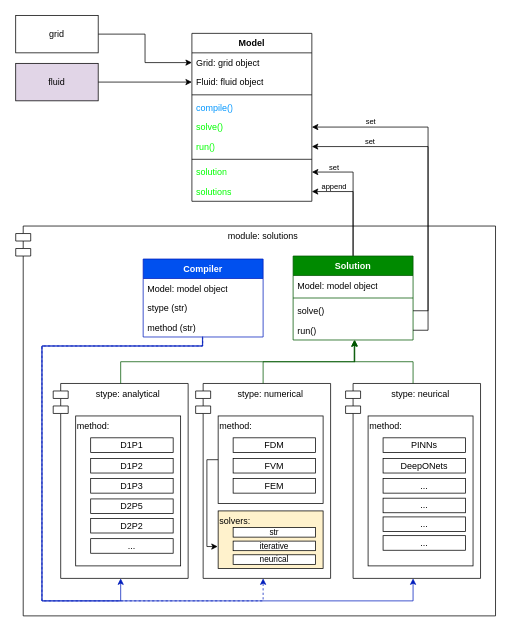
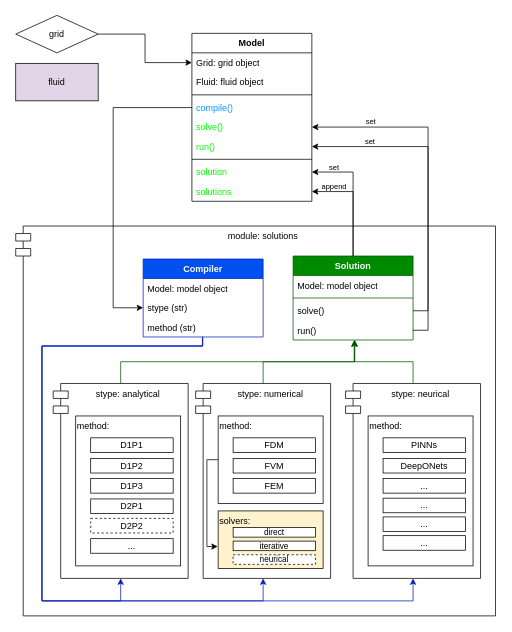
  <mxCell id="0" />
  <mxCell id="1" parent="0" />
  <mxCell id="2" value="module: solutions" style="shape=module;align=left;spacingLeft=20;align=center;verticalAlign=top;whiteSpace=wrap;html=1;" parent="1" vertex="1"><mxGeometry x="20" y="301" width="640" height="520" as="geometry" /></mxCell>
  <mxCell id="3" style="edgeStyle=orthogonalEdgeStyle;rounded=0;orthogonalLoop=1;jettySize=auto;html=1;exitX=1;exitY=0.5;exitDx=0;exitDy=0;" parent="1" source="4" target="8" edge="1"><mxGeometry relative="1" as="geometry" /></mxCell>
- <mxCell id="4" value="grid" style="html=1;whiteSpace=wrap;" parent="1" vertex="1"><mxGeometry x="20" y="20" width="110" height="50" as="geometry" /></mxCell>
- <mxCell id="5" style="edgeStyle=orthogonalEdgeStyle;rounded=0;orthogonalLoop=1;jettySize=auto;html=1;exitX=1;exitY=0.5;exitDx=0;exitDy=0;" parent="1" source="6" target="9" edge="1"><mxGeometry relative="1" as="geometry" /></mxCell>
+ <mxCell id="4" value="grid" style="rhombus;html=1;whiteSpace=wrap;" parent="1" vertex="1"><mxGeometry x="20" y="20" width="110" height="50" as="geometry" /></mxCell>
  <mxCell id="6" value="fluid" style="html=1;whiteSpace=wrap;fillColor=#e1d5e7;" parent="1" vertex="1"><mxGeometry x="20" y="84" width="110" height="50" as="geometry" /></mxCell>
  <mxCell id="7" value="Model" style="swimlane;fontStyle=1;align=center;verticalAlign=top;childLayout=stackLayout;horizontal=1;startSize=26;horizontalStack=0;resizeParent=1;resizeParentMax=0;resizeLast=0;collapsible=1;marginBottom=0;whiteSpace=wrap;html=1;fontColor=default;" parent="1" vertex="1"><mxGeometry x="255" y="44" width="160" height="224" as="geometry" /></mxCell>
  <mxCell id="8" value="Grid: grid object" style="text;strokeColor=none;fillColor=none;align=left;verticalAlign=top;spacingLeft=4;spacingRight=4;overflow=hidden;rotatable=0;points=[[0,0.5],[1,0.5]];portConstraint=eastwest;whiteSpace=wrap;html=1;" parent="7" vertex="1"><mxGeometry y="26" width="160" height="26" as="geometry" /></mxCell>
  <mxCell id="9" value="Fluid: fluid object" style="text;strokeColor=none;fillColor=none;align=left;verticalAlign=top;spacingLeft=4;spacingRight=4;overflow=hidden;rotatable=0;points=[[0,0.5],[1,0.5]];portConstraint=eastwest;whiteSpace=wrap;html=1;" parent="7" vertex="1"><mxGeometry y="52" width="160" height="26" as="geometry" /></mxCell>
  <mxCell id="10" value="" style="line;strokeWidth=1;fillColor=none;align=left;verticalAlign=middle;spacingTop=-1;spacingLeft=3;spacingRight=3;rotatable=0;labelPosition=right;points=[];portConstraint=eastwest;strokeColor=inherit;" parent="7" vertex="1"><mxGeometry y="78" width="160" height="8" as="geometry" /></mxCell>
  <mxCell id="11" value="compile()" style="text;strokeColor=none;fillColor=none;align=left;verticalAlign=top;spacingLeft=4;spacingRight=4;overflow=hidden;rotatable=0;points=[[0,0.5],[1,0.5]];portConstraint=eastwest;whiteSpace=wrap;html=1;fontColor=#0096ff;" parent="7" vertex="1"><mxGeometry y="86" width="160" height="26" as="geometry" /></mxCell>
  <mxCell id="12" value="solve()" style="text;strokeColor=none;fillColor=none;align=left;verticalAlign=top;spacingLeft=4;spacingRight=4;overflow=hidden;rotatable=0;points=[[0,0.5],[1,0.5]];portConstraint=eastwest;whiteSpace=wrap;html=1;fontColor=#00FF00;" parent="7" vertex="1"><mxGeometry y="112" width="160" height="26" as="geometry" /></mxCell>
  <mxCell id="13" value="run()" style="text;strokeColor=none;fillColor=none;align=left;verticalAlign=top;spacingLeft=4;spacingRight=4;overflow=hidden;rotatable=0;points=[[0,0.5],[1,0.5]];portConstraint=eastwest;whiteSpace=wrap;html=1;fontColor=#00FF00;" parent="7" vertex="1"><mxGeometry y="138" width="160" height="26" as="geometry" /></mxCell>
  <mxCell id="14" value="" style="line;strokeWidth=1;fillColor=none;align=left;verticalAlign=middle;spacingTop=-1;spacingLeft=3;spacingRight=3;rotatable=0;labelPosition=right;points=[];portConstraint=eastwest;strokeColor=inherit;" parent="7" vertex="1"><mxGeometry y="164" width="160" height="8" as="geometry" /></mxCell>
  <mxCell id="15" value="solution" style="text;strokeColor=none;fillColor=none;align=left;verticalAlign=top;spacingLeft=4;spacingRight=4;overflow=hidden;rotatable=0;points=[[0,0.5],[1,0.5]];portConstraint=eastwest;whiteSpace=wrap;html=1;fontColor=#00FF00;" parent="7" vertex="1"><mxGeometry y="172" width="160" height="26" as="geometry" /></mxCell>
  <mxCell id="16" value="solutions" style="text;strokeColor=none;fillColor=none;align=left;verticalAlign=top;spacingLeft=4;spacingRight=4;overflow=hidden;rotatable=0;points=[[0,0.5],[1,0.5]];portConstraint=eastwest;whiteSpace=wrap;html=1;fontColor=#00FF00;" parent="7" vertex="1"><mxGeometry y="198" width="160" height="26" as="geometry" /></mxCell>
  <mxCell id="17" value="Compiler" style="swimlane;fontStyle=1;align=center;verticalAlign=top;childLayout=stackLayout;horizontal=1;startSize=26;horizontalStack=0;resizeParent=1;resizeParentMax=0;resizeLast=0;collapsible=1;marginBottom=0;whiteSpace=wrap;html=1;fillColor=#0050ef;fontColor=#ffffff;strokeColor=#001DBC;" parent="1" vertex="1"><mxGeometry x="190" y="345" width="160" height="104" as="geometry" /></mxCell>
  <mxCell id="18" value="Model: model object" style="text;strokeColor=none;fillColor=none;align=left;verticalAlign=top;spacingLeft=4;spacingRight=4;overflow=hidden;rotatable=0;points=[[0,0.5],[1,0.5]];portConstraint=eastwest;whiteSpace=wrap;html=1;" parent="17" vertex="1"><mxGeometry y="26" width="160" height="26" as="geometry" /></mxCell>
  <mxCell id="19" value="stype (str)" style="text;strokeColor=none;fillColor=none;align=left;verticalAlign=top;spacingLeft=4;spacingRight=4;overflow=hidden;rotatable=0;points=[[0,0.5],[1,0.5]];portConstraint=eastwest;whiteSpace=wrap;html=1;" parent="17" vertex="1"><mxGeometry y="52" width="160" height="26" as="geometry" /></mxCell>
  <mxCell id="20" value="method (str)" style="text;strokeColor=none;fillColor=none;align=left;verticalAlign=top;spacingLeft=4;spacingRight=4;overflow=hidden;rotatable=0;points=[[0,0.5],[1,0.5]];portConstraint=eastwest;whiteSpace=wrap;html=1;" parent="17" vertex="1"><mxGeometry y="78" width="160" height="26" as="geometry" /></mxCell>
  <mxCell id="21" style="edgeStyle=orthogonalEdgeStyle;rounded=0;orthogonalLoop=1;jettySize=auto;html=1;exitX=0.5;exitY=0;exitDx=0;exitDy=0;entryX=1;entryY=0.5;entryDx=0;entryDy=0;" parent="1" source="23" target="16" edge="1"><mxGeometry relative="1" as="geometry" /></mxCell>
  <mxCell id="22" style="edgeStyle=orthogonalEdgeStyle;rounded=0;orthogonalLoop=1;jettySize=auto;html=1;exitX=0.5;exitY=0;exitDx=0;exitDy=0;entryX=1;entryY=0.5;entryDx=0;entryDy=0;" parent="1" source="23" target="15" edge="1"><mxGeometry relative="1" as="geometry" /></mxCell>
  <mxCell id="23" value="Solution" style="swimlane;fontStyle=1;align=center;verticalAlign=top;childLayout=stackLayout;horizontal=1;startSize=26;horizontalStack=0;resizeParent=1;resizeParentMax=0;resizeLast=0;collapsible=1;marginBottom=0;whiteSpace=wrap;html=1;fillColor=#008a00;fontColor=#ffffff;strokeColor=#005700;" parent="1" vertex="1"><mxGeometry x="390" y="341" width="160" height="112" as="geometry"><mxRectangle x="475" y="420" width="80" height="30" as="alternateBounds" /></mxGeometry></mxCell>
  <mxCell id="24" value="Model: model object" style="text;strokeColor=none;fillColor=none;align=left;verticalAlign=top;spacingLeft=4;spacingRight=4;overflow=hidden;rotatable=0;points=[[0,0.5],[1,0.5]];portConstraint=eastwest;whiteSpace=wrap;html=1;" parent="23" vertex="1"><mxGeometry y="26" width="160" height="26" as="geometry" /></mxCell>
  <mxCell id="25" value="" style="line;strokeWidth=1;fillColor=none;align=left;verticalAlign=middle;spacingTop=-1;spacingLeft=3;spacingRight=3;rotatable=0;labelPosition=right;points=[];portConstraint=eastwest;strokeColor=inherit;" parent="23" vertex="1"><mxGeometry y="52" width="160" height="8" as="geometry" /></mxCell>
  <mxCell id="26" value="solve()" style="text;strokeColor=none;fillColor=none;align=left;verticalAlign=top;spacingLeft=4;spacingRight=4;overflow=hidden;rotatable=0;points=[[0,0.5],[1,0.5]];portConstraint=eastwest;whiteSpace=wrap;html=1;" parent="23" vertex="1"><mxGeometry y="60" width="160" height="26" as="geometry" /></mxCell>
  <mxCell id="27" value="run()" style="text;strokeColor=none;fillColor=none;align=left;verticalAlign=top;spacingLeft=4;spacingRight=4;overflow=hidden;rotatable=0;points=[[0,0.5],[1,0.5]];portConstraint=eastwest;whiteSpace=wrap;html=1;" parent="23" vertex="1"><mxGeometry y="86" width="160" height="26" as="geometry" /></mxCell>
  <mxCell id="28" style="edgeStyle=orthogonalEdgeStyle;rounded=0;orthogonalLoop=1;jettySize=auto;html=1;entryX=0.5;entryY=1;entryDx=0;entryDy=0;exitX=0.496;exitY=1.051;exitDx=0;exitDy=0;exitPerimeter=0;fillColor=#0050ef;strokeColor=#001DBC;" parent="1" source="20" target="32" edge="1"><mxGeometry relative="1" as="geometry"><Array as="points"><mxPoint x="269" y="461" /><mxPoint x="55" y="461" /><mxPoint x="55" y="801" /><mxPoint x="160" y="801" /></Array></mxGeometry></mxCell>
- <mxCell id="29" style="edgeStyle=orthogonalEdgeStyle;rounded=0;orthogonalLoop=1;jettySize=auto;html=1;exitX=0.496;exitY=0.974;exitDx=0;exitDy=0;entryX=0.5;entryY=1;entryDx=0;entryDy=0;exitPerimeter=0;fillColor=#0050ef;strokeColor=#001DBC;dashed=1;" parent="1" source="20" target="33" edge="1"><mxGeometry relative="1" as="geometry"><Array as="points"><mxPoint x="269" y="461" /><mxPoint x="55" y="461" /><mxPoint x="55" y="801" /><mxPoint x="350" y="801" /></Array></mxGeometry></mxCell>
+ <mxCell id="29" style="edgeStyle=orthogonalEdgeStyle;rounded=0;orthogonalLoop=1;jettySize=auto;html=1;exitX=0.496;exitY=0.974;exitDx=0;exitDy=0;entryX=0.5;entryY=1;entryDx=0;entryDy=0;exitPerimeter=0;fillColor=#0050ef;strokeColor=#001DBC;" parent="1" source="20" target="33" edge="1"><mxGeometry relative="1" as="geometry"><Array as="points"><mxPoint x="269" y="461" /><mxPoint x="55" y="461" /><mxPoint x="55" y="801" /><mxPoint x="350" y="801" /></Array></mxGeometry></mxCell>
  <mxCell id="30" style="edgeStyle=orthogonalEdgeStyle;rounded=0;orthogonalLoop=1;jettySize=auto;html=1;entryX=0.5;entryY=1;entryDx=0;entryDy=0;exitX=0.494;exitY=1.013;exitDx=0;exitDy=0;exitPerimeter=0;fillColor=#0050ef;strokeColor=#001DBC;" parent="1" source="20" target="34" edge="1"><mxGeometry relative="1" as="geometry"><mxPoint x="270" y="461" as="sourcePoint" /><Array as="points"><mxPoint x="269" y="461" /><mxPoint x="55" y="461" /><mxPoint x="55" y="801" /><mxPoint x="550" y="801" /></Array></mxGeometry></mxCell>
  <mxCell id="31" value="" style="group" parent="1" vertex="1" connectable="0"><mxGeometry x="70" y="511" width="570" height="260" as="geometry" /></mxCell>
  <mxCell id="32" value="stype: analytical" style="shape=module;align=left;spacingLeft=20;align=center;verticalAlign=top;whiteSpace=wrap;html=1;" parent="31" vertex="1"><mxGeometry width="180" height="260" as="geometry" /></mxCell>
  <mxCell id="33" value="stype:&amp;nbsp;numerical" style="shape=module;align=left;spacingLeft=20;align=center;verticalAlign=top;whiteSpace=wrap;html=1;" parent="31" vertex="1"><mxGeometry x="190" width="180" height="260" as="geometry" /></mxCell>
  <mxCell id="34" value="stype:&amp;nbsp;neurical" style="shape=module;align=left;spacingLeft=20;align=center;verticalAlign=top;whiteSpace=wrap;html=1;" parent="31" vertex="1"><mxGeometry x="390" width="180" height="260" as="geometry" /></mxCell>
  <mxCell id="35" value="" style="group" parent="31" vertex="1" connectable="0"><mxGeometry x="220" y="43.33" width="140" height="116.67" as="geometry" /></mxCell>
  <mxCell id="36" value="method:&amp;nbsp;" style="html=1;whiteSpace=wrap;align=left;verticalAlign=top;" parent="35" vertex="1"><mxGeometry width="140" height="116.67" as="geometry" /></mxCell>
  <mxCell id="37" value="FDM&lt;span style=&quot;color: rgba(0, 0, 0, 0); font-family: monospace; font-size: 0px; text-align: start; text-wrap: nowrap;&quot;&gt;%3CmxGraphModel%3E%3Croot%3E%3CmxCell%20id%3D%220%22%2F%3E%3CmxCell%20id%3D%221%22%20parent%3D%220%22%2F%3E%3CmxCell%20id%3D%222%22%20value%3D%22DeepONets%22%20style%3D%22html%3D1%3BwhiteSpace%3Dwrap%3B%22%20vertex%3D%221%22%20parent%3D%221%22%3E%3CmxGeometry%20x%3D%22670%22%20y%3D%22490%22%20width%3D%22110%22%20height%3D%2220%22%20as%3D%22geometry%22%2F%3E%3C%2FmxCell%3E%3C%2Froot%3E%3C%2FmxGraphModel%3E&lt;/span&gt;" style="html=1;whiteSpace=wrap;" parent="35" vertex="1"><mxGeometry x="20" y="29.168" width="110" height="19.445" as="geometry" /></mxCell>
  <mxCell id="38" value="FVM" style="html=1;whiteSpace=wrap;" parent="35" vertex="1"><mxGeometry x="20" y="56.672" width="110" height="19.445" as="geometry" /></mxCell>
  <mxCell id="39" value="FEM" style="html=1;whiteSpace=wrap;" parent="35" vertex="1"><mxGeometry x="20" y="83.503" width="110" height="19.445" as="geometry" /></mxCell>
  <mxCell id="40" value="" style="group" parent="31" vertex="1" connectable="0"><mxGeometry x="420" y="43.33" width="140" height="200" as="geometry" /></mxCell>
  <mxCell id="41" value="method:&amp;nbsp;" style="html=1;whiteSpace=wrap;align=left;verticalAlign=top;" parent="40" vertex="1"><mxGeometry width="140" height="200" as="geometry" /></mxCell>
  <mxCell id="42" value="PINNs" style="html=1;whiteSpace=wrap;" parent="40" vertex="1"><mxGeometry x="20" y="29.168" width="110" height="19.445" as="geometry" /></mxCell>
  <mxCell id="43" value="DeepONets" style="html=1;whiteSpace=wrap;" parent="40" vertex="1"><mxGeometry x="20" y="56.672" width="110" height="19.445" as="geometry" /></mxCell>
  <mxCell id="44" value="..." style="html=1;whiteSpace=wrap;" parent="40" vertex="1"><mxGeometry x="20" y="83.503" width="110" height="19.445" as="geometry" /></mxCell>
  <mxCell id="45" value="..." style="html=1;whiteSpace=wrap;" parent="40" vertex="1"><mxGeometry x="20" y="109.673" width="110" height="19.445" as="geometry" /></mxCell>
  <mxCell id="46" value="..." style="html=1;whiteSpace=wrap;" parent="40" vertex="1"><mxGeometry x="20" y="134.673" width="110" height="19.445" as="geometry" /></mxCell>
  <mxCell id="47" value="..." style="html=1;whiteSpace=wrap;" parent="40" vertex="1"><mxGeometry x="20" y="159.673" width="110" height="19.445" as="geometry" /></mxCell>
  <mxCell id="48" value="" style="group" parent="31" vertex="1" connectable="0"><mxGeometry x="30" y="43.33" width="140" height="200" as="geometry" /></mxCell>
  <mxCell id="49" value="method:&amp;nbsp;" style="html=1;whiteSpace=wrap;align=left;verticalAlign=top;" parent="48" vertex="1"><mxGeometry width="140" height="200" as="geometry" /></mxCell>
  <mxCell id="50" value="D1P1" style="html=1;whiteSpace=wrap;" parent="48" vertex="1"><mxGeometry x="20" y="29.168" width="110" height="19.445" as="geometry" /></mxCell>
  <mxCell id="51" value="D1P2" style="html=1;whiteSpace=wrap;" parent="48" vertex="1"><mxGeometry x="20" y="56.672" width="110" height="19.445" as="geometry" /></mxCell>
  <mxCell id="52" value="D1P3" style="html=1;whiteSpace=wrap;" parent="48" vertex="1"><mxGeometry x="20" y="83.503" width="110" height="19.445" as="geometry" /></mxCell>
- <mxCell id="53" value="D2P5" style="html=1;whiteSpace=wrap;" parent="48" vertex="1"><mxGeometry x="20" y="110.673" width="110" height="19.445" as="geometry" /></mxCell>
- <mxCell id="54" value="D2P2" style="html=1;whiteSpace=wrap;" parent="48" vertex="1"><mxGeometry x="20" y="136.673" width="110" height="19.445" as="geometry" /></mxCell>
+ <mxCell id="53" value="D2P1" style="html=1;whiteSpace=wrap;" parent="48" vertex="1"><mxGeometry x="20" y="110.673" width="110" height="19.445" as="geometry" /></mxCell>
+ <mxCell id="54" value="D2P2" style="html=1;whiteSpace=wrap;dashed=1;" parent="48" vertex="1"><mxGeometry x="20" y="136.673" width="110" height="19.445" as="geometry" /></mxCell>
  <mxCell id="55" value="..." style="html=1;whiteSpace=wrap;" parent="48" vertex="1"><mxGeometry x="20" y="163.673" width="110" height="19.445" as="geometry" /></mxCell>
  <mxCell id="56" value="" style="group;fontSize=11;" parent="31" vertex="1" connectable="0"><mxGeometry x="220" y="170" width="140" height="76.67" as="geometry" /></mxCell>
  <mxCell id="57" value="solvers:" style="html=1;whiteSpace=wrap;align=left;verticalAlign=top;fillColor=#fff2cc;" parent="56" vertex="1"><mxGeometry width="140" height="76.67" as="geometry" /></mxCell>
- <mxCell id="58" value="str" style="html=1;whiteSpace=wrap;fontSize=11;" parent="56" vertex="1"><mxGeometry x="20" y="22.168" width="110" height="12.778" as="geometry" /></mxCell>
+ <mxCell id="58" value="direct" style="html=1;whiteSpace=wrap;fontSize=11;" parent="56" vertex="1"><mxGeometry x="20" y="22.168" width="110" height="12.778" as="geometry" /></mxCell>
  <mxCell id="59" value="iterative" style="html=1;whiteSpace=wrap;fontSize=11;" parent="56" vertex="1"><mxGeometry x="20" y="40.252" width="110" height="12.778" as="geometry" /></mxCell>
- <mxCell id="60" value="neurical" style="html=1;whiteSpace=wrap;fontSize=11;" parent="56" vertex="1"><mxGeometry x="20" y="58.503" width="110" height="12.778" as="geometry" /></mxCell>
+ <mxCell id="60" value="neurical" style="html=1;whiteSpace=wrap;fontSize=11;dashed=1;" parent="56" vertex="1"><mxGeometry x="20" y="58.503" width="110" height="12.778" as="geometry" /></mxCell>
  <mxCell id="61" style="edgeStyle=orthogonalEdgeStyle;rounded=0;orthogonalLoop=1;jettySize=auto;html=1;exitX=0;exitY=0.5;exitDx=0;exitDy=0;entryX=-0.004;entryY=0.62;entryDx=0;entryDy=0;entryPerimeter=0;" parent="31" source="36" target="57" edge="1"><mxGeometry relative="1" as="geometry"><Array as="points"><mxPoint x="205" y="102" /><mxPoint x="205" y="218" /></Array></mxGeometry></mxCell>
  <mxCell id="62" style="edgeStyle=orthogonalEdgeStyle;rounded=0;orthogonalLoop=1;jettySize=auto;html=1;exitX=0.5;exitY=0;exitDx=0;exitDy=0;entryX=0.513;entryY=1.005;entryDx=0;entryDy=0;entryPerimeter=0;fillColor=#008a00;strokeColor=#005700;" parent="1" source="32" target="27" edge="1"><mxGeometry relative="1" as="geometry" /></mxCell>
  <mxCell id="63" style="edgeStyle=orthogonalEdgeStyle;rounded=0;orthogonalLoop=1;jettySize=auto;html=1;exitX=0.5;exitY=0;exitDx=0;exitDy=0;entryX=0.513;entryY=0.991;entryDx=0;entryDy=0;entryPerimeter=0;fillColor=#008a00;strokeColor=#005700;" parent="1" source="33" target="27" edge="1"><mxGeometry relative="1" as="geometry" /></mxCell>
+ <mxCell id="64" style="edgeStyle=orthogonalEdgeStyle;rounded=0;orthogonalLoop=1;jettySize=auto;html=1;entryX=0;entryY=0.5;entryDx=0;entryDy=0;" parent="1" source="11" target="19" edge="1"><mxGeometry relative="1" as="geometry"><mxPoint x="150" y="160" as="sourcePoint" /><Array as="points"><mxPoint x="150" y="143" /><mxPoint x="150" y="410" /></Array></mxGeometry></mxCell>
  <mxCell id="65" style="edgeStyle=orthogonalEdgeStyle;rounded=0;orthogonalLoop=1;jettySize=auto;html=1;exitX=0.5;exitY=0;exitDx=0;exitDy=0;entryX=0.509;entryY=1.023;entryDx=0;entryDy=0;entryPerimeter=0;fillColor=#008a00;strokeColor=#005700;" parent="1" source="34" target="27" edge="1"><mxGeometry relative="1" as="geometry" /></mxCell>
  <mxCell id="66" style="edgeStyle=orthogonalEdgeStyle;rounded=0;orthogonalLoop=1;jettySize=auto;html=1;exitX=1;exitY=0.5;exitDx=0;exitDy=0;entryX=1;entryY=0.5;entryDx=0;entryDy=0;" parent="1" source="26" target="12" edge="1"><mxGeometry relative="1" as="geometry" /></mxCell>
  <mxCell id="67" style="edgeStyle=orthogonalEdgeStyle;rounded=0;orthogonalLoop=1;jettySize=auto;html=1;exitX=1;exitY=0.5;exitDx=0;exitDy=0;entryX=1;entryY=0.5;entryDx=0;entryDy=0;" parent="1" source="27" target="13" edge="1"><mxGeometry relative="1" as="geometry" /></mxCell>
  <mxCell id="68" value="set" style="text;strokeColor=none;align=center;fillColor=none;html=1;verticalAlign=middle;whiteSpace=wrap;rounded=0;fontSize=10;" parent="1" vertex="1"><mxGeometry x="464" y="156" width="60" height="10" as="geometry" /></mxCell>
  <mxCell id="69" value="set" style="text;strokeColor=none;align=center;fillColor=none;html=1;verticalAlign=middle;whiteSpace=wrap;rounded=0;fontSize=10;" parent="1" vertex="1"><mxGeometry x="463" y="183" width="60" height="10" as="geometry" /></mxCell>
  <mxCell id="70" value="set" style="text;strokeColor=none;align=center;fillColor=none;html=1;verticalAlign=middle;whiteSpace=wrap;rounded=0;fontSize=10;" parent="1" vertex="1"><mxGeometry x="415" y="218" width="60" height="10" as="geometry" /></mxCell>
  <mxCell id="71" value="append" style="text;strokeColor=none;align=center;fillColor=none;html=1;verticalAlign=middle;whiteSpace=wrap;rounded=0;fontSize=10;" parent="1" vertex="1"><mxGeometry x="415" y="243" width="60" height="10" as="geometry" /></mxCell>
